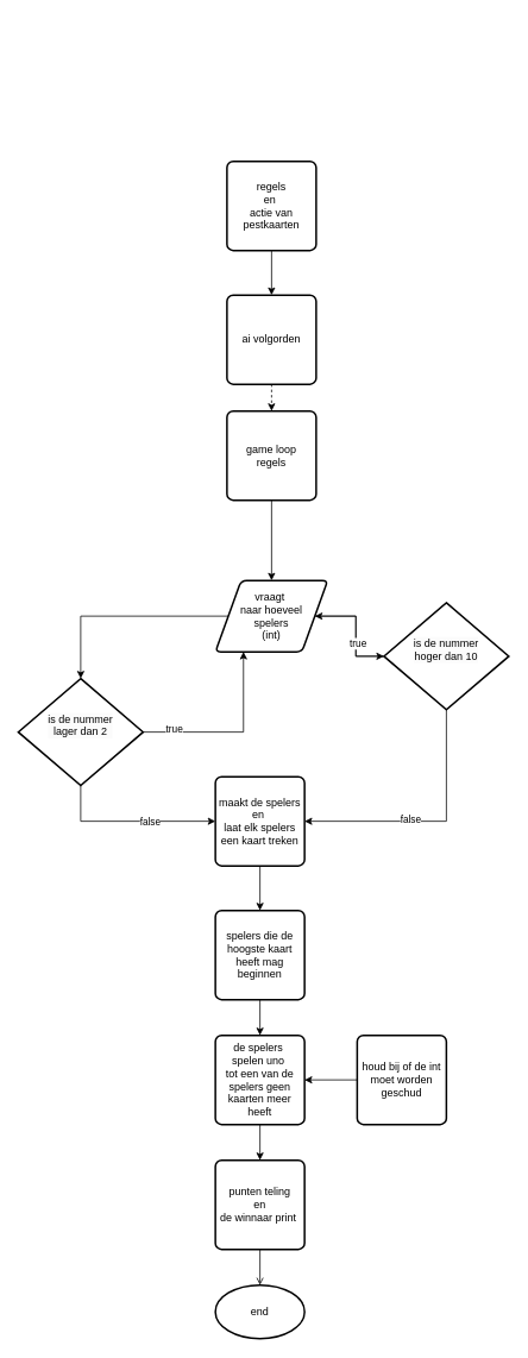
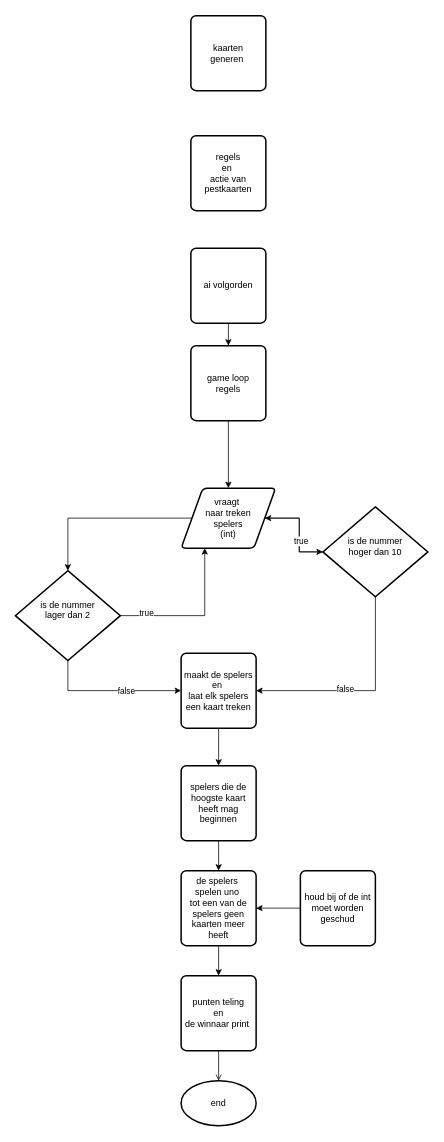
  <mxCell id="0" />
  <mxCell id="1" parent="0" />
- <mxCell id="3" style="edgeStyle=orthogonalEdgeStyle;rounded=0;orthogonalLoop=1;jettySize=auto;html=1;exitX=0.5;exitY=1;exitDx=0;exitDy=0;entryX=0.5;entryY=0;entryDx=0;entryDy=0;" edge="1" parent="1" source="4" target="6"><mxGeometry relative="1" as="geometry" /></mxCell>
+ <mxCell id="2" value="kaarten&lt;div&gt;generen&amp;nbsp;&lt;/div&gt;" style="rounded=1;whiteSpace=wrap;html=1;absoluteArcSize=1;arcSize=14;strokeWidth=2;" vertex="1" parent="1"><mxGeometry x="254" y="20" width="100" height="100" as="geometry" /></mxCell>
  <mxCell id="4" value="regels&lt;div&gt;en&amp;nbsp;&lt;/div&gt;&lt;div&gt;actie van&lt;/div&gt;&lt;div&gt;pestkaarten&lt;/div&gt;" style="rounded=1;whiteSpace=wrap;html=1;absoluteArcSize=1;arcSize=14;strokeWidth=2;" vertex="1" parent="1"><mxGeometry x="254" y="180" width="100" height="100" as="geometry" /></mxCell>
- <mxCell id="5" style="edgeStyle=orthogonalEdgeStyle;rounded=0;orthogonalLoop=1;jettySize=auto;html=1;exitX=0.5;exitY=1;exitDx=0;exitDy=0;entryX=0.5;entryY=0;entryDx=0;entryDy=0;dashed=1;" edge="1" parent="1" source="6" target="8"><mxGeometry relative="1" as="geometry"><mxPoint x="304" y="520" as="targetPoint" /></mxGeometry></mxCell>
+ <mxCell id="5" style="edgeStyle=orthogonalEdgeStyle;rounded=0;orthogonalLoop=1;jettySize=auto;html=1;exitX=0.5;exitY=1;exitDx=0;exitDy=0;entryX=0.5;entryY=0;entryDx=0;entryDy=0;" edge="1" parent="1" source="6" target="8"><mxGeometry relative="1" as="geometry"><mxPoint x="304" y="520" as="targetPoint" /></mxGeometry></mxCell>
  <mxCell id="6" value="ai volgorden" style="rounded=1;whiteSpace=wrap;html=1;absoluteArcSize=1;arcSize=14;strokeWidth=2;" vertex="1" parent="1"><mxGeometry x="254" y="330" width="100" height="100" as="geometry" /></mxCell>
  <mxCell id="7" style="edgeStyle=orthogonalEdgeStyle;rounded=0;orthogonalLoop=1;jettySize=auto;html=1;exitX=0.5;exitY=1;exitDx=0;exitDy=0;" edge="1" parent="1" source="8" target="11"><mxGeometry relative="1" as="geometry" /></mxCell>
  <mxCell id="8" value="game loop&lt;div&gt;regels&lt;/div&gt;" style="rounded=1;whiteSpace=wrap;html=1;absoluteArcSize=1;arcSize=14;strokeWidth=2;" vertex="1" parent="1"><mxGeometry x="254" y="460" width="100" height="100" as="geometry" /></mxCell>
  <mxCell id="9" style="edgeStyle=orthogonalEdgeStyle;rounded=0;orthogonalLoop=1;jettySize=auto;html=1;exitX=0;exitY=0.5;exitDx=0;exitDy=0;" edge="1" parent="1" source="11" target="16"><mxGeometry relative="1" as="geometry"><mxPoint x="160" y="690" as="targetPoint" /></mxGeometry></mxCell>
  <mxCell id="10" style="edgeStyle=orthogonalEdgeStyle;rounded=0;orthogonalLoop=1;jettySize=auto;html=1;exitX=1;exitY=0.5;exitDx=0;exitDy=0;" edge="1" parent="1" source="11" target="21"><mxGeometry relative="1" as="geometry"><mxPoint x="450" y="690" as="targetPoint" /></mxGeometry></mxCell>
- <mxCell id="11" value="vraagt&amp;nbsp;&lt;div&gt;naar hoeveel&lt;/div&gt;&lt;div&gt;spelers&lt;/div&gt;&lt;div&gt;(int)&lt;/div&gt;" style="shape=parallelogram;html=1;strokeWidth=2;perimeter=parallelogramPerimeter;whiteSpace=wrap;rounded=1;arcSize=12;size=0.23;" vertex="1" parent="1"><mxGeometry x="241" y="650" width="126" height="80" as="geometry" /></mxCell>
+ <mxCell id="11" value="vraagt&amp;nbsp;&lt;div&gt;naar treken&lt;/div&gt;&lt;div&gt;spelers&lt;/div&gt;&lt;div&gt;(int)&lt;/div&gt;" style="shape=parallelogram;html=1;strokeWidth=2;perimeter=parallelogramPerimeter;whiteSpace=wrap;rounded=1;arcSize=12;size=0.23;" vertex="1" parent="1"><mxGeometry x="241" y="650" width="126" height="80" as="geometry" /></mxCell>
  <mxCell id="12" style="edgeStyle=orthogonalEdgeStyle;rounded=0;orthogonalLoop=1;jettySize=auto;html=1;exitX=1;exitY=0.5;exitDx=0;exitDy=0;exitPerimeter=0;entryX=0.25;entryY=1;entryDx=0;entryDy=0;" edge="1" parent="1" source="16" target="11"><mxGeometry relative="1" as="geometry" /></mxCell>
  <mxCell id="13" value="true" style="edgeLabel;html=1;align=center;verticalAlign=middle;resizable=0;points=[];" vertex="1" connectable="0" parent="12"><mxGeometry x="-0.666" y="4" relative="1" as="geometry"><mxPoint as="offset" /></mxGeometry></mxCell>
  <mxCell id="14" style="edgeStyle=orthogonalEdgeStyle;rounded=0;orthogonalLoop=1;jettySize=auto;html=1;exitX=0.5;exitY=1;exitDx=0;exitDy=0;exitPerimeter=0;entryX=0;entryY=0.5;entryDx=0;entryDy=0;" edge="1" parent="1" source="16" target="23"><mxGeometry relative="1" as="geometry" /></mxCell>
  <mxCell id="15" value="false" style="edgeLabel;html=1;align=center;verticalAlign=middle;resizable=0;points=[];" vertex="1" connectable="0" parent="14"><mxGeometry x="0.223" relative="1" as="geometry"><mxPoint as="offset" /></mxGeometry></mxCell>
  <mxCell id="16" value="&#10;&lt;span style=&quot;color: rgb(0, 0, 0); font-family: Helvetica; font-size: 12px; font-style: normal; font-variant-ligatures: normal; font-variant-caps: normal; font-weight: 400; letter-spacing: normal; orphans: 2; text-align: center; text-indent: 0px; text-transform: none; widows: 2; word-spacing: 0px; -webkit-text-stroke-width: 0px; white-space: normal; background-color: rgb(251, 251, 251); text-decoration-thickness: initial; text-decoration-style: initial; text-decoration-color: initial; display: inline !important; float: none;&quot;&gt;is de nummer&lt;/span&gt;&lt;div style=&quot;forced-color-adjust: none; color: rgb(0, 0, 0); font-family: Helvetica; font-size: 12px; font-style: normal; font-variant-ligatures: normal; font-variant-caps: normal; font-weight: 400; letter-spacing: normal; orphans: 2; text-align: center; text-indent: 0px; text-transform: none; widows: 2; word-spacing: 0px; -webkit-text-stroke-width: 0px; white-space: normal; background-color: rgb(251, 251, 251); text-decoration-thickness: initial; text-decoration-style: initial; text-decoration-color: initial;&quot;&gt;lager dan 2&lt;/div&gt;&#10;&#10;" style="strokeWidth=2;html=1;shape=mxgraph.flowchart.decision;whiteSpace=wrap;" vertex="1" parent="1"><mxGeometry x="20" y="760" width="140" height="120" as="geometry" /></mxCell>
  <mxCell id="17" style="edgeStyle=orthogonalEdgeStyle;rounded=0;orthogonalLoop=1;jettySize=auto;html=1;exitX=0;exitY=0.5;exitDx=0;exitDy=0;exitPerimeter=0;" edge="1" parent="1" source="21" target="11"><mxGeometry relative="1" as="geometry" /></mxCell>
  <mxCell id="18" value="true" style="edgeLabel;html=1;align=center;verticalAlign=middle;resizable=0;points=[];" vertex="1" connectable="0" parent="17"><mxGeometry x="-0.248" y="-2" relative="1" as="geometry"><mxPoint as="offset" /></mxGeometry></mxCell>
  <mxCell id="19" style="edgeStyle=orthogonalEdgeStyle;rounded=0;orthogonalLoop=1;jettySize=auto;html=1;exitX=0.5;exitY=1;exitDx=0;exitDy=0;exitPerimeter=0;entryX=1;entryY=0.5;entryDx=0;entryDy=0;" edge="1" parent="1" source="21" target="23"><mxGeometry relative="1" as="geometry" /></mxCell>
  <mxCell id="20" value="false" style="edgeLabel;html=1;align=center;verticalAlign=middle;resizable=0;points=[];" vertex="1" connectable="0" parent="19"><mxGeometry x="0.168" y="-3" relative="1" as="geometry"><mxPoint as="offset" /></mxGeometry></mxCell>
  <mxCell id="21" value="&#10;&lt;span style=&quot;color: rgb(0, 0, 0); font-family: Helvetica; font-size: 12px; font-style: normal; font-variant-ligatures: normal; font-variant-caps: normal; font-weight: 400; letter-spacing: normal; orphans: 2; text-align: center; text-indent: 0px; text-transform: none; widows: 2; word-spacing: 0px; -webkit-text-stroke-width: 0px; white-space: normal; background-color: rgb(251, 251, 251); text-decoration-thickness: initial; text-decoration-style: initial; text-decoration-color: initial; display: inline !important; float: none;&quot;&gt;is de nummer&lt;/span&gt;&lt;div style=&quot;forced-color-adjust: none; color: rgb(0, 0, 0); font-family: Helvetica; font-size: 12px; font-style: normal; font-variant-ligatures: normal; font-variant-caps: normal; font-weight: 400; letter-spacing: normal; orphans: 2; text-align: center; text-indent: 0px; text-transform: none; widows: 2; word-spacing: 0px; -webkit-text-stroke-width: 0px; white-space: normal; background-color: rgb(251, 251, 251); text-decoration-thickness: initial; text-decoration-style: initial; text-decoration-color: initial;&quot;&gt;hoger dan 10&lt;/div&gt;&#10;&#10;" style="strokeWidth=2;html=1;shape=mxgraph.flowchart.decision;whiteSpace=wrap;" vertex="1" parent="1"><mxGeometry x="430" y="675" width="140" height="120" as="geometry" /></mxCell>
  <mxCell id="22" style="edgeStyle=orthogonalEdgeStyle;rounded=0;orthogonalLoop=1;jettySize=auto;html=1;exitX=0.5;exitY=1;exitDx=0;exitDy=0;entryX=0.5;entryY=0;entryDx=0;entryDy=0;" edge="1" parent="1" source="23" target="25"><mxGeometry relative="1" as="geometry" /></mxCell>
  <mxCell id="23" value="maakt de spelers&lt;div&gt;en&amp;nbsp;&lt;/div&gt;&lt;div&gt;laat elk spelers&lt;/div&gt;&lt;div&gt;een kaart treken&lt;/div&gt;" style="rounded=1;whiteSpace=wrap;html=1;absoluteArcSize=1;arcSize=14;strokeWidth=2;" vertex="1" parent="1"><mxGeometry x="241" y="870" width="100" height="100" as="geometry" /></mxCell>
  <mxCell id="24" style="edgeStyle=orthogonalEdgeStyle;rounded=0;orthogonalLoop=1;jettySize=auto;html=1;exitX=0.5;exitY=1;exitDx=0;exitDy=0;entryX=0.5;entryY=0;entryDx=0;entryDy=0;" edge="1" parent="1" source="25" target="27"><mxGeometry relative="1" as="geometry" /></mxCell>
  <mxCell id="25" value="spelers die de hoogste kaart heeft mag beginnen" style="rounded=1;whiteSpace=wrap;html=1;absoluteArcSize=1;arcSize=14;strokeWidth=2;" vertex="1" parent="1"><mxGeometry x="241" y="1020" width="100" height="100" as="geometry" /></mxCell>
  <mxCell id="26" style="edgeStyle=orthogonalEdgeStyle;rounded=0;orthogonalLoop=1;jettySize=auto;html=1;exitX=0.5;exitY=1;exitDx=0;exitDy=0;entryX=0.5;entryY=0;entryDx=0;entryDy=0;" edge="1" parent="1" source="27" target="28"><mxGeometry relative="1" as="geometry" /></mxCell>
  <mxCell id="27" value="de spelers&amp;nbsp;&lt;div&gt;spelen uno&amp;nbsp;&lt;/div&gt;&lt;div&gt;tot een van de spelers geen kaarten meer heeft&lt;/div&gt;" style="rounded=1;whiteSpace=wrap;html=1;absoluteArcSize=1;arcSize=14;strokeWidth=2;" vertex="1" parent="1"><mxGeometry x="241" y="1160" width="100" height="100" as="geometry" /></mxCell>
  <mxCell id="28" value="punten teling&lt;div&gt;en&lt;/div&gt;&lt;div&gt;de winnaar print&lt;span style=&quot;background-color: transparent; color: light-dark(rgb(0, 0, 0), rgb(255, 255, 255));&quot;&gt;&amp;nbsp;&lt;/span&gt;&lt;/div&gt;" style="rounded=1;whiteSpace=wrap;html=1;absoluteArcSize=1;arcSize=14;strokeWidth=2;" vertex="1" parent="1"><mxGeometry x="241" y="1300" width="100" height="100" as="geometry" /></mxCell>
  <mxCell id="29" style="edgeStyle=orthogonalEdgeStyle;rounded=0;orthogonalLoop=1;jettySize=auto;html=1;exitX=0;exitY=0.5;exitDx=0;exitDy=0;entryX=1;entryY=0.5;entryDx=0;entryDy=0;" edge="1" parent="1" source="30" target="27"><mxGeometry relative="1" as="geometry" /></mxCell>
  <mxCell id="30" value="houd bij of de int moet worden geschud" style="rounded=1;whiteSpace=wrap;html=1;absoluteArcSize=1;arcSize=14;strokeWidth=2;" vertex="1" parent="1"><mxGeometry x="400" y="1160" width="100" height="100" as="geometry" /></mxCell>
  <mxCell id="31" value="end" style="strokeWidth=2;html=1;shape=mxgraph.flowchart.start_1;whiteSpace=wrap;" vertex="1" parent="1"><mxGeometry x="241" y="1440" width="100" height="60" as="geometry" /></mxCell>
  <mxCell id="32" style="edgeStyle=orthogonalEdgeStyle;rounded=0;orthogonalLoop=1;jettySize=auto;html=1;exitX=0.5;exitY=1;exitDx=0;exitDy=0;entryX=0.5;entryY=0;entryDx=0;entryDy=0;entryPerimeter=0;endArrow=open;" edge="1" parent="1" source="28" target="31"><mxGeometry relative="1" as="geometry" /></mxCell>
